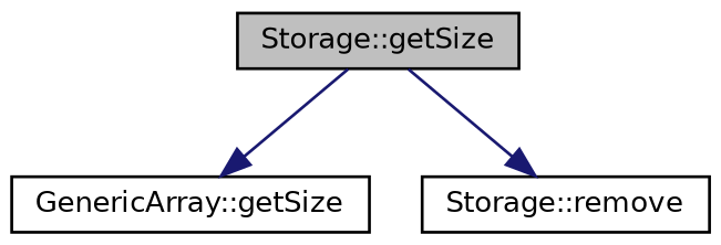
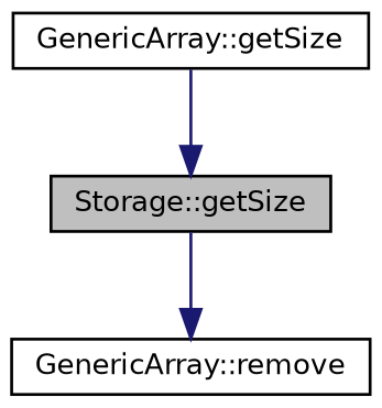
  digraph {
    rankdir=TB
    node [color=black fillcolor=white fontname=Helvetica fontsize=10 shape=record style=filled]
    edge [color=midnightblue fontname=Helvetica fontsize=10 labelfontname=Helvetica labelfontsize=10 style=solid]
    n1 [fillcolor=grey75 fontcolor=black height=0.2 label="Storage::getSize" width=0.4]
    n2 [height=0.2 label="GenericArray::getSize" width=0.4]
-   n3 [height=0.2 label="Storage::remove" width=0.4]
-   n1 -> n2
+   n3 [height=0.2 label="GenericArray::remove" width=0.4]
+   n2 -> n1
    n1 -> n3
  }
